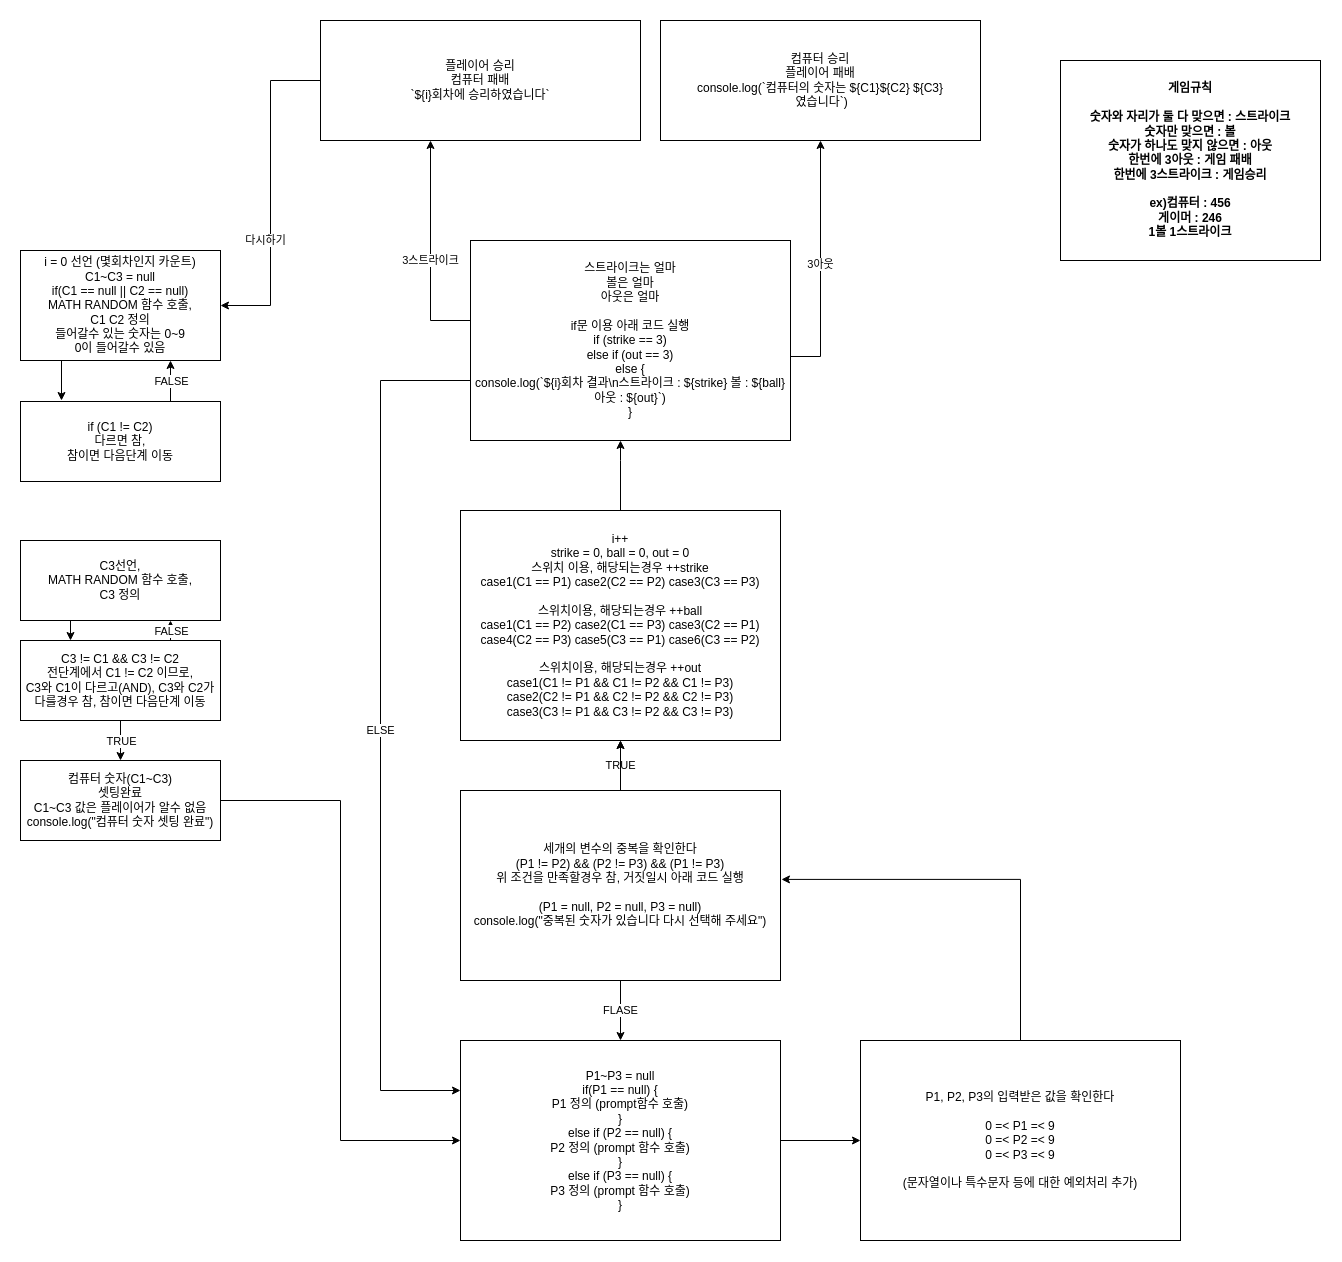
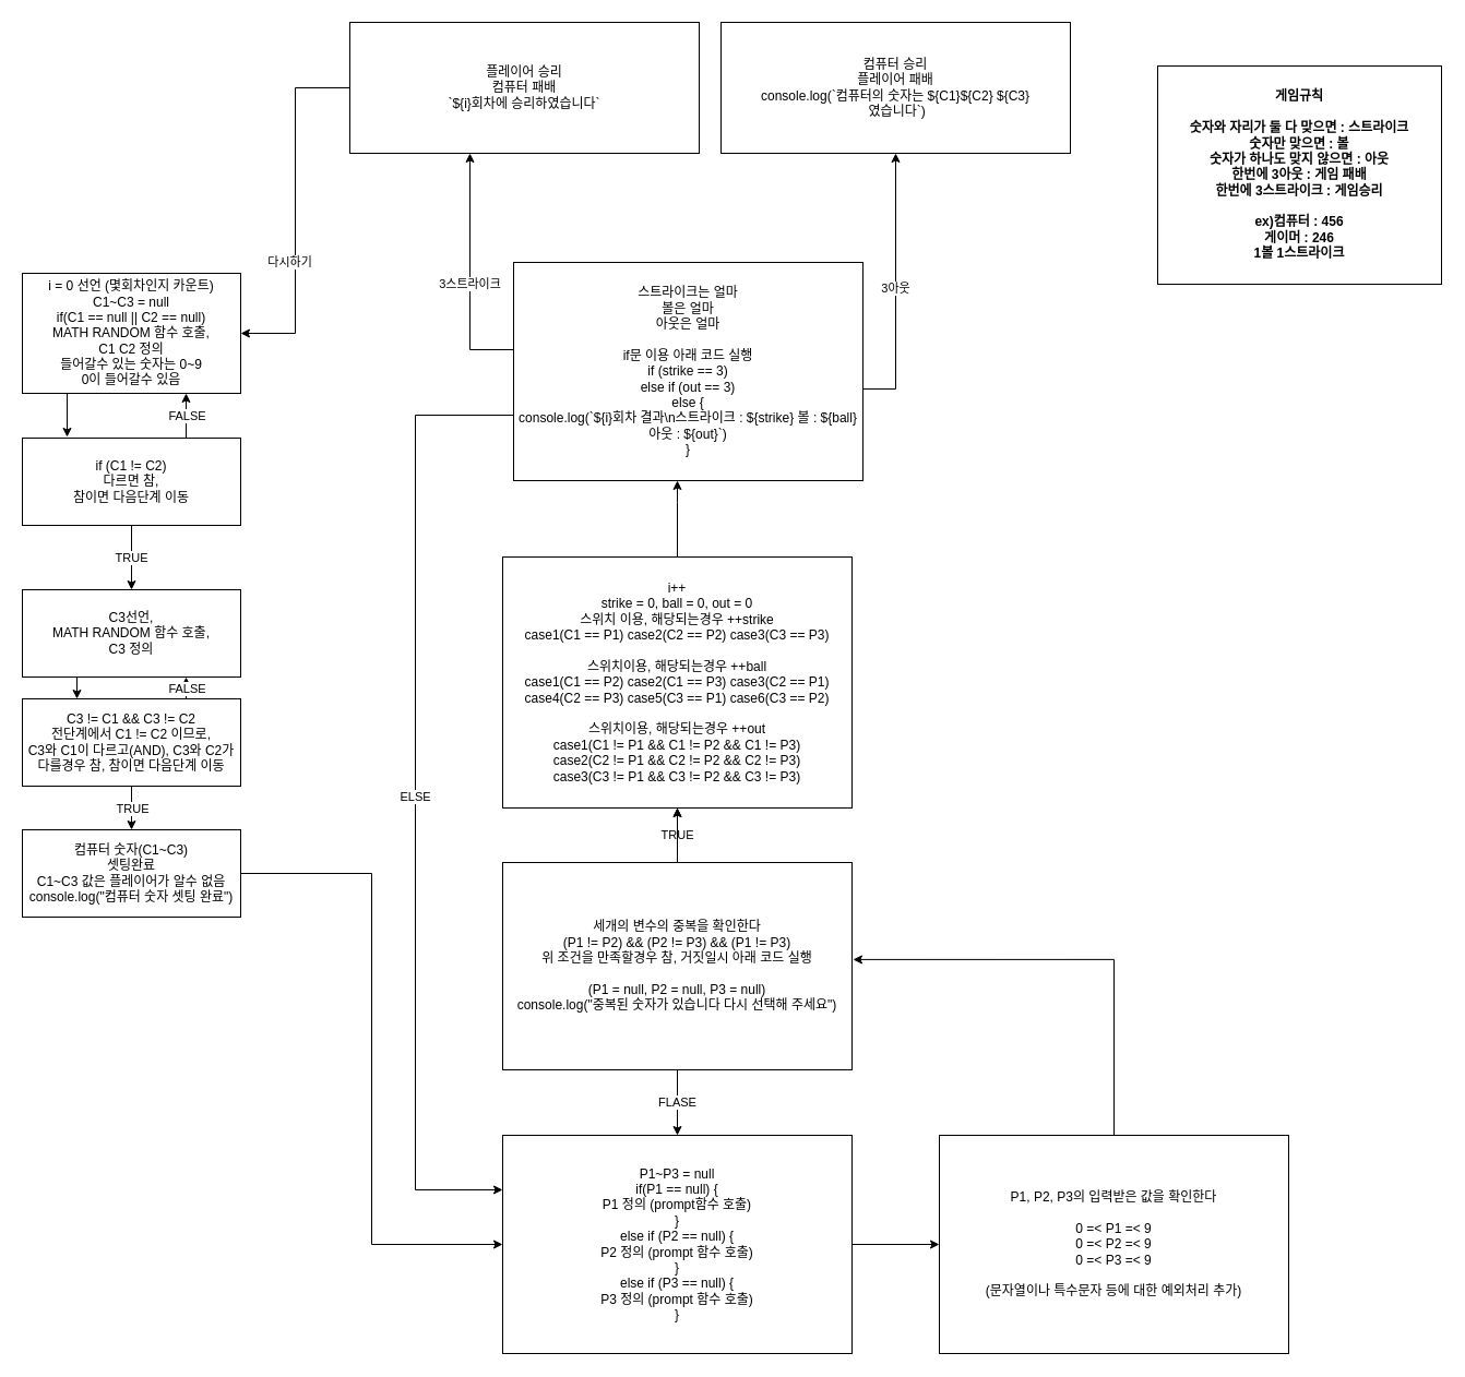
  <mxCell id="0" />
  <mxCell id="1" parent="0" />
  <mxCell id="2" value="" style="edgeStyle=orthogonalEdgeStyle;rounded=0;orthogonalLoop=1;jettySize=auto;html=1;" parent="1" edge="1"><mxGeometry relative="1" as="geometry"><mxPoint x="61" y="340" as="sourcePoint" /><mxPoint x="61" y="400" as="targetPoint" /></mxGeometry></mxCell>
  <mxCell id="3" value="i = 0 선언 (몇회차인지 카운트)&lt;br&gt;C1~C3 = null&lt;br&gt;if(C1 == null || C2 == null)&lt;br&gt;MATH RANDOM 함수 호출,&lt;br&gt;C1 C2 정의&lt;br&gt;들어갈수 있는 숫자는 0~9&lt;br&gt;0이 들어갈수 있음" style="rounded=0;whiteSpace=wrap;html=1;" parent="1" vertex="1"><mxGeometry x="20" y="250" width="200" height="110" as="geometry" /></mxCell>
  <mxCell id="4" value="if (C1 != C2)&lt;br&gt;다르면 참,&lt;br&gt;참이면 다음단계 이동" style="rounded=0;whiteSpace=wrap;html=1;" parent="1" vertex="1"><mxGeometry x="20" y="401" width="200" height="80" as="geometry" /></mxCell>
+ <mxCell id="5" value="TRUE" style="edgeStyle=orthogonalEdgeStyle;rounded=0;orthogonalLoop=1;jettySize=auto;html=1;strokeColor=default;" parent="1" source="4" target="6" edge="1"><mxGeometry relative="1" as="geometry" /></mxCell>
  <mxCell id="6" value="C3선언,&lt;br&gt;MATH RANDOM 함수 호출,&lt;br&gt;C3 정의" style="rounded=0;whiteSpace=wrap;html=1;" parent="1" vertex="1"><mxGeometry x="20" y="540" width="200" height="80" as="geometry" /></mxCell>
  <mxCell id="7" value="다시하기" style="edgeStyle=orthogonalEdgeStyle;rounded=0;orthogonalLoop=1;jettySize=auto;html=1;entryX=1;entryY=0.5;entryDx=0;entryDy=0;strokeColor=default;labelPosition=center;verticalLabelPosition=top;align=center;verticalAlign=bottom;horizontal=1;" parent="1" source="8" target="3" edge="1"><mxGeometry x="0.348" y="-5" relative="1" as="geometry"><mxPoint as="offset" /></mxGeometry></mxCell>
  <mxCell id="8" value="플레이어 승리&lt;br&gt;컴퓨터 패배&lt;br&gt;`${i}회차에 승리하였습니다`" style="rounded=0;whiteSpace=wrap;html=1;" parent="1" vertex="1"><mxGeometry x="320" y="20" width="320" height="120" as="geometry" /></mxCell>
  <mxCell id="9" value="C3 != C1 &amp;amp;&amp;amp; C3 != C2&lt;br&gt;전단계에서 C1 != C2 이므로,&lt;br&gt;C3와 C1이 다르고(AND), C3와 C2가 다를경우 참, 참이면 다음단계 이동" style="rounded=0;whiteSpace=wrap;html=1;" parent="1" vertex="1"><mxGeometry x="20" y="640" width="200" height="80" as="geometry" /></mxCell>
  <mxCell id="10" style="edgeStyle=orthogonalEdgeStyle;rounded=0;orthogonalLoop=1;jettySize=auto;html=1;entryX=0;entryY=0.5;entryDx=0;entryDy=0;strokeColor=default;" parent="1" source="11" target="13" edge="1"><mxGeometry relative="1" as="geometry" /></mxCell>
  <mxCell id="11" value="컴퓨터 숫자(C1~C3)&lt;br&gt;셋팅완료&lt;br&gt;C1~C3 값은 플레이어가 알수 없음&lt;br&gt;console.log(&quot;컴퓨터 숫자 셋팅 완료&quot;)" style="rounded=0;whiteSpace=wrap;html=1;" parent="1" vertex="1"><mxGeometry x="20" y="760" width="200" height="80" as="geometry" /></mxCell>
  <mxCell id="12" value="" style="edgeStyle=orthogonalEdgeStyle;rounded=0;orthogonalLoop=1;jettySize=auto;html=1;" edge="1" parent="1" source="13" target="32"><mxGeometry relative="1" as="geometry" /></mxCell>
  <mxCell id="13" value="P1~P3 = null&lt;br&gt;if(P1 == null) {&lt;br&gt;P1 정의 (prompt함수 호출)&lt;br&gt;}&lt;br&gt;else if (P2 == null) {&lt;br&gt;P2 정의 (prompt 함수 호출)&lt;br&gt;}&lt;br&gt;else if (P3 == null) {&lt;br&gt;P3 정의 (prompt 함수 호출)&lt;br&gt;}" style="rounded=0;whiteSpace=wrap;html=1;" parent="1" vertex="1"><mxGeometry x="460" y="1040" width="320" height="200" as="geometry" /></mxCell>
  <mxCell id="14" value="3스트라이크" style="edgeStyle=orthogonalEdgeStyle;rounded=0;orthogonalLoop=1;jettySize=auto;html=1;strokeColor=default;exitX=0;exitY=0.5;exitDx=0;exitDy=0;" parent="1" target="8" edge="1" source="34"><mxGeometry relative="1" as="geometry"><mxPoint x="620" y="450" as="sourcePoint" /><Array as="points"><mxPoint x="470" y="320" /><mxPoint x="430" y="320" /></Array></mxGeometry></mxCell>
  <mxCell id="15" value="3아웃" style="edgeStyle=orthogonalEdgeStyle;rounded=0;orthogonalLoop=1;jettySize=auto;html=1;strokeColor=default;exitX=0.997;exitY=0.58;exitDx=0;exitDy=0;entryX=0.5;entryY=1;entryDx=0;entryDy=0;exitPerimeter=0;" parent="1" target="30" edge="1" source="34"><mxGeometry relative="1" as="geometry"><mxPoint x="780" y="510" as="sourcePoint" /><mxPoint x="810" y="140" as="targetPoint" /><Array as="points"><mxPoint x="820" y="356" /></Array></mxGeometry></mxCell>
  <mxCell id="16" value="" style="edgeStyle=orthogonalEdgeStyle;rounded=0;orthogonalLoop=1;jettySize=auto;html=1;" edge="1" parent="1" source="17" target="34"><mxGeometry relative="1" as="geometry"><Array as="points"><mxPoint x="620" y="460" /><mxPoint x="620" y="460" /></Array></mxGeometry></mxCell>
  <mxCell id="17" value="i++&lt;br&gt;strike = 0, ball = 0, out = 0&lt;br&gt;스위치 이용, 해당되는경우 ++strike&lt;br&gt;case1(C1 == P1) case2(C2 == P2) case3(C3 == P3)&lt;br&gt;&lt;br&gt;스위치이용, 해당되는경우 ++ball&lt;br&gt;case1(C1 == P2) case2(C1 == P3) case3(C2 == P1)&lt;br&gt;case4(C2 == P3) case5(C3 == P1) case6(C3 == P2)&lt;br&gt;&lt;br&gt;스위치이용, 해당되는경우 ++out&lt;br&gt;case1(C1 != P1 &amp;amp;&amp;amp; C1 != P2 &amp;amp;&amp;amp; C1 != P3)&lt;br&gt;case2(C2 != P1 &amp;amp;&amp;amp;&amp;nbsp;C2 != P2 &amp;amp;&amp;amp;&amp;nbsp;C2 != P3)&lt;br&gt;case3(C3 != P1 &amp;amp;&amp;amp;&amp;nbsp;C3 != P2 &amp;amp;&amp;amp;&amp;nbsp;C3 != P3)" style="rounded=0;whiteSpace=wrap;html=1;" parent="1" vertex="1"><mxGeometry x="460" y="510" width="320" height="230" as="geometry" /></mxCell>
  <mxCell id="18" value="TRUE" style="edgeStyle=orthogonalEdgeStyle;rounded=0;orthogonalLoop=1;jettySize=auto;html=1;entryX=0.5;entryY=1;entryDx=0;entryDy=0;strokeColor=default;" parent="1" source="20" target="17" edge="1"><mxGeometry relative="1" as="geometry" /></mxCell>
  <mxCell id="19" value="" style="edgeStyle=orthogonalEdgeStyle;rounded=0;orthogonalLoop=1;jettySize=auto;html=1;strokeColor=default;" parent="1" source="20" target="17" edge="1"><mxGeometry relative="1" as="geometry" /></mxCell>
  <mxCell id="20" value="세개의 변수의 중복을 확인한다&lt;br&gt;(P1 != P2) &amp;amp;&amp;amp; (P2 != P3) &amp;amp;&amp;amp; (P1 != P3)&lt;br&gt;위 조건을 만족할경우 참, 거짓일시 아래 코드 실행&lt;br&gt;&lt;br&gt;(P1 = null, P2 = null, P3 = null)&lt;br&gt;console.log(&quot;중복된 숫자가 있습니다 다시 선택해 주세요&quot;)" style="rounded=0;whiteSpace=wrap;html=1;" parent="1" vertex="1"><mxGeometry x="460" y="790" width="320" height="190" as="geometry" /></mxCell>
  <mxCell id="21" value="" style="endArrow=classic;html=1;rounded=0;strokeColor=default;exitX=0.5;exitY=1;exitDx=0;exitDy=0;entryX=0.5;entryY=0;entryDx=0;entryDy=0;" parent="1" source="9" target="11" edge="1"><mxGeometry relative="1" as="geometry"><mxPoint x="79.5" y="700" as="sourcePoint" /><mxPoint x="79.5" y="760" as="targetPoint" /></mxGeometry></mxCell>
  <mxCell id="22" value="TRUE" style="edgeLabel;resizable=0;html=1;align=center;verticalAlign=middle;" parent="21" connectable="0" vertex="1"><mxGeometry relative="1" as="geometry" /></mxCell>
  <mxCell id="23" value="" style="edgeStyle=orthogonalEdgeStyle;rounded=0;orthogonalLoop=1;jettySize=auto;html=1;exitX=0.25;exitY=1;exitDx=0;exitDy=0;entryX=0.25;entryY=0;entryDx=0;entryDy=0;" parent="1" source="6" target="9" edge="1"><mxGeometry relative="1" as="geometry"><mxPoint x="60.5" y="580" as="sourcePoint" /><mxPoint x="60.5" y="640" as="targetPoint" /></mxGeometry></mxCell>
  <mxCell id="24" value="" style="endArrow=classic;html=1;rounded=0;strokeColor=default;exitX=0.75;exitY=0;exitDx=0;exitDy=0;entryX=0.75;entryY=1;entryDx=0;entryDy=0;" parent="1" source="9" target="6" edge="1"><mxGeometry relative="1" as="geometry"><mxPoint x="100" y="640" as="sourcePoint" /><mxPoint x="100" y="580" as="targetPoint" /></mxGeometry></mxCell>
  <mxCell id="25" value="FALSE" style="edgeLabel;resizable=0;html=1;align=center;verticalAlign=middle;" parent="24" connectable="0" vertex="1"><mxGeometry relative="1" as="geometry" /></mxCell>
  <mxCell id="26" value="" style="endArrow=classic;html=1;rounded=0;strokeColor=default;exitX=0.75;exitY=0;exitDx=0;exitDy=0;entryX=0.75;entryY=1;entryDx=0;entryDy=0;" parent="1" source="4" target="3" edge="1"><mxGeometry relative="1" as="geometry"><mxPoint x="100" y="399" as="sourcePoint" /><mxPoint x="100" y="339" as="targetPoint" /></mxGeometry></mxCell>
  <mxCell id="27" value="FALSE" style="edgeLabel;resizable=0;html=1;align=center;verticalAlign=middle;" parent="26" connectable="0" vertex="1"><mxGeometry relative="1" as="geometry" /></mxCell>
  <mxCell id="28" value="FLASE" style="endArrow=classic;html=1;rounded=0;strokeColor=default;exitX=0.5;exitY=1;exitDx=0;exitDy=0;entryX=0.5;entryY=0;entryDx=0;entryDy=0;" parent="1" source="20" target="13" edge="1"><mxGeometry relative="1" as="geometry"><mxPoint x="570" y="700" as="sourcePoint" /><mxPoint x="570" y="760" as="targetPoint" /></mxGeometry></mxCell>
  <mxCell id="29" value="게임규칙&#10;&#10;숫자와 자리가 둘 다 맞으면 : 스트라이크&#10;숫자만 맞으면 : 볼&#10;숫자가 하나도 맞지 않으면 : 아웃&#10;한번에 3아웃 : 게임 패배&#10;한번에 3스트라이크 : 게임승리&#10;&#10;ex)컴퓨터 : 456&#10;게이머 : 246&#10;1볼 1스트라이크" style="rounded=0;fillColor=default;labelPosition=center;verticalLabelPosition=middle;align=center;verticalAlign=middle;whiteSpace=wrap;fontStyle=1" parent="1" vertex="1"><mxGeometry x="1060" y="60" width="260" height="200" as="geometry" /></mxCell>
  <mxCell id="30" value="컴퓨터 승리&lt;br&gt;플레이어 패배&lt;br&gt;console.log(`컴퓨터의 숫자는 ${C1}${C2} ${C3}&lt;br&gt;&amp;nbsp;였습니다`)" style="rounded=0;whiteSpace=wrap;html=1;" parent="1" vertex="1"><mxGeometry x="660" y="20" width="320" height="120" as="geometry" /></mxCell>
  <mxCell id="31" style="edgeStyle=orthogonalEdgeStyle;rounded=0;orthogonalLoop=1;jettySize=auto;html=1;entryX=1.003;entryY=0.468;entryDx=0;entryDy=0;entryPerimeter=0;" edge="1" parent="1" source="32" target="20"><mxGeometry relative="1" as="geometry"><mxPoint x="950" y="800" as="targetPoint" /><Array as="points"><mxPoint x="1020" y="879" /></Array></mxGeometry></mxCell>
  <mxCell id="32" value="P1, P2, P3의 입력받은 값을 확인한다&lt;br&gt;&lt;br&gt;0 =&amp;lt; P1 =&amp;lt; 9&lt;br&gt;0 =&amp;lt; P2 =&amp;lt; 9&lt;br&gt;0 =&amp;lt; P3 =&amp;lt; 9&lt;br&gt;&lt;br&gt;(문자열이나 특수문자 등에 대한 예외처리 추가)" style="rounded=0;whiteSpace=wrap;html=1;" vertex="1" parent="1"><mxGeometry x="860" y="1040" width="320" height="200" as="geometry" /></mxCell>
  <mxCell id="33" value="ELSE" style="edgeStyle=orthogonalEdgeStyle;rounded=0;orthogonalLoop=1;jettySize=auto;html=1;entryX=0;entryY=0.25;entryDx=0;entryDy=0;" edge="1" parent="1" source="34" target="13"><mxGeometry relative="1" as="geometry"><mxPoint x="380" y="1128" as="targetPoint" /><Array as="points"><mxPoint x="380" y="380" /><mxPoint x="380" y="1090" /></Array></mxGeometry></mxCell>
  <mxCell id="34" value="스트라이크는 얼마&lt;br&gt;볼은 얼마&lt;br&gt;아웃은 얼마&lt;br&gt;&lt;br&gt;if문 이용 아래 코드 실행&lt;br&gt;if (strike == 3)&lt;br&gt;else if (out == 3)&lt;br&gt;else {&lt;br&gt;console.log(`${i}회차 결과\n스트라이크 : ${strike} 볼 : ${ball} 아웃 : ${out}`)&lt;br&gt;}" style="rounded=0;whiteSpace=wrap;html=1;" vertex="1" parent="1"><mxGeometry x="470" width="320" height="200" as="geometry" y="240" /></mxCell>
